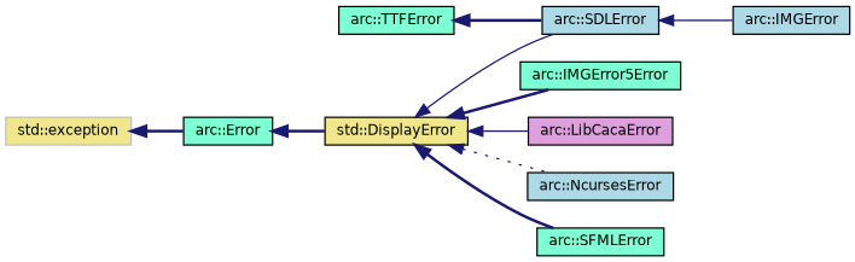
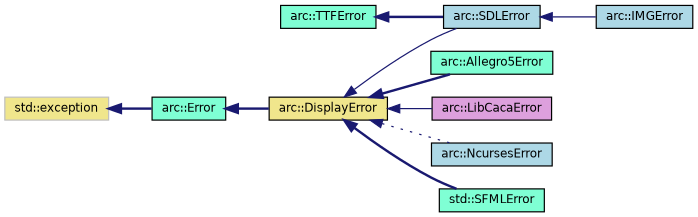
  digraph {
    rankdir=LR
    node [color=black fillcolor=aquamarine fontname=Helvetica fontsize=10 shape=record style=filled]
    edge [color=midnightblue dir=back fontname=Helvetica fontsize=10 labelfontname=Helvetica labelfontsize=10 style=bold]
-   n1 [fillcolor=khaki fontcolor=black height=0.2 label="std::DisplayError" width=0.4]
-   n2 [height=0.2 label="arc::IMGError5Error" width=0.4]
+   n1 [fillcolor=khaki fontcolor=black height=0.2 label="arc::DisplayError" width=0.4]
+   n2 [height=0.2 label="arc::Allegro5Error" width=0.4]
    n3 [fillcolor=plum height=0.2 label="arc::LibCacaError" width=0.4]
    n4 [fillcolor=lightblue height=0.2 label="arc::NcursesError" width=0.4]
    n5 [fillcolor=lightblue height=0.2 label="arc::SDLError" width=0.4]
-   n6 [height=0.2 label="arc::SFMLError" width=0.4]
+   n6 [height=0.2 label="std::SFMLError" width=0.4]
    n7 [fillcolor=lightblue height=0.2 label="arc::IMGError" width=0.4]
    n8 [height=0.2 label="arc::Error" width=0.4]
    n9 [color=grey75 fillcolor=khaki height=0.2 label="std::exception" width=0.4]
    n10 [height=0.2 label="arc::TTFError" width=0.4]
    n1 -> n2
    n1 -> n3 [style=solid]
    n1 -> n4 [style=dotted]
    n1 -> n5 [style=solid]
    n1 -> n6
    n5 -> n7 [style=solid]
    n8 -> n1
    n9 -> n8
    n10 -> n5
  }
